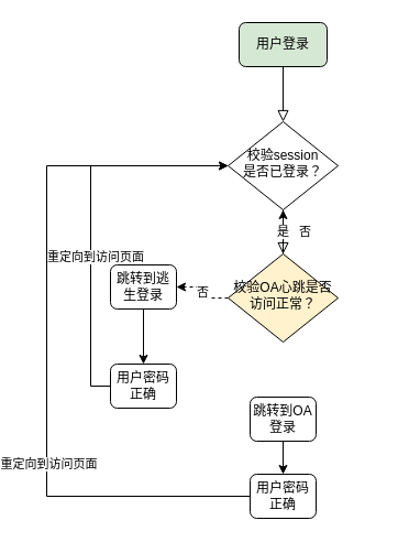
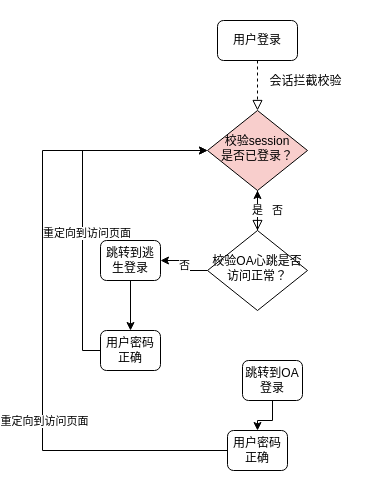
  <mxCell id="0" />
  <mxCell id="1" parent="0" />
- <mxCell id="2" value="" style="rounded=0;html=1;jettySize=auto;orthogonalLoop=1;fontSize=11;endArrow=block;endFill=0;endSize=8;strokeWidth=1;shadow=0;labelBackgroundColor=none;edgeStyle=orthogonalEdgeStyle;" parent="1" source="3" target="5" edge="1"><mxGeometry relative="1" as="geometry" /></mxCell>
- <mxCell id="3" value="用户登录" style="rounded=1;whiteSpace=wrap;html=1;fontSize=12;glass=0;strokeWidth=1;shadow=0;fillColor=#d5e8d4;" parent="1" vertex="1"><mxGeometry x="195" y="20" width="80" height="40" as="geometry" /></mxCell>
+ <mxCell id="2" value="" style="rounded=0;html=1;jettySize=auto;orthogonalLoop=1;fontSize=11;endArrow=block;endFill=0;endSize=8;strokeWidth=1;shadow=0;labelBackgroundColor=none;edgeStyle=orthogonalEdgeStyle;dashed=1;" parent="1" source="3" target="5" edge="1"><mxGeometry relative="1" as="geometry" /></mxCell>
+ <mxCell id="3" value="用户登录" style="rounded=1;whiteSpace=wrap;html=1;fontSize=12;glass=0;strokeWidth=1;shadow=0;" parent="1" vertex="1"><mxGeometry x="195" y="20" width="80" height="40" as="geometry" /></mxCell>
  <mxCell id="4" value="否" style="rounded=0;html=1;jettySize=auto;orthogonalLoop=1;fontSize=11;endArrow=block;endFill=0;endSize=8;strokeWidth=1;shadow=0;labelBackgroundColor=none;edgeStyle=orthogonalEdgeStyle;" parent="1" source="5" edge="1"><mxGeometry y="20" relative="1" as="geometry"><mxPoint as="offset" /><mxPoint x="235" y="230" as="targetPoint" /><Array as="points"><mxPoint x="235" y="200" /><mxPoint x="235" y="200" /></Array></mxGeometry></mxCell>
- <mxCell id="5" value="校验session&lt;br&gt;是否已登录？" style="rhombus;whiteSpace=wrap;html=1;shadow=0;fontFamily=Helvetica;fontSize=12;align=center;strokeWidth=1;spacing=6;spacingTop=-4;" parent="1" vertex="1"><mxGeometry x="185" y="110" width="100" height="80" as="geometry" /></mxCell>
+ <mxCell id="5" value="校验session&lt;br&gt;是否已登录？" style="rhombus;whiteSpace=wrap;html=1;shadow=0;fontFamily=Helvetica;fontSize=12;align=center;strokeWidth=1;spacing=6;spacingTop=-4;fillColor=#f8cecc;" parent="1" vertex="1"><mxGeometry x="185" y="110" width="100" height="80" as="geometry" /></mxCell>
+ <mxCell id="6" value="会话拦截校验" style="text;html=1;align=center;verticalAlign=middle;resizable=0;points=[];autosize=1;strokeColor=none;fillColor=none;" vertex="1" parent="1"><mxGeometry x="238" y="71" width="90" height="20" as="geometry" /></mxCell>
  <mxCell id="7" value="是" style="edgeStyle=orthogonalEdgeStyle;rounded=0;orthogonalLoop=1;jettySize=auto;html=1;" edge="1" parent="1" source="9" target="5"><mxGeometry relative="1" as="geometry" /></mxCell>
- <mxCell id="8" value="否" style="edgeStyle=orthogonalEdgeStyle;rounded=0;orthogonalLoop=1;jettySize=auto;html=1;entryX=1;entryY=0.5;entryDx=0;entryDy=0;dashed=1;" edge="1" parent="1" source="9" target="13"><mxGeometry relative="1" as="geometry" /></mxCell>
- <mxCell id="9" value="校验OA心跳是否访问正常？" style="rhombus;whiteSpace=wrap;html=1;shadow=0;fontFamily=Helvetica;fontSize=12;align=center;strokeWidth=1;spacing=6;spacingTop=-4;fillColor=#fff2cc;" vertex="1" parent="1"><mxGeometry x="185" y="230" width="100" height="80" as="geometry" /></mxCell>
+ <mxCell id="8" value="否" style="edgeStyle=orthogonalEdgeStyle;rounded=0;orthogonalLoop=1;jettySize=auto;html=1;entryX=1;entryY=0.5;entryDx=0;entryDy=0;" edge="1" parent="1" source="9" target="13"><mxGeometry relative="1" as="geometry" /></mxCell>
+ <mxCell id="9" value="校验OA心跳是否访问正常？" style="rhombus;whiteSpace=wrap;html=1;shadow=0;fontFamily=Helvetica;fontSize=12;align=center;strokeWidth=1;spacing=6;spacingTop=-4;" vertex="1" parent="1"><mxGeometry x="185" y="230" width="100" height="80" as="geometry" /></mxCell>
  <mxCell id="10" style="edgeStyle=orthogonalEdgeStyle;rounded=0;orthogonalLoop=1;jettySize=auto;html=1;" edge="1" parent="1" source="11" target="18"><mxGeometry relative="1" as="geometry" /></mxCell>
- <mxCell id="11" value="跳转到OA登录" style="rounded=1;whiteSpace=wrap;html=1;fontSize=12;glass=0;strokeWidth=1;shadow=0;" vertex="1" parent="1"><mxGeometry x="205" y="360" width="60" height="40" as="geometry" /></mxCell>
+ <mxCell id="11" value="跳转到OA登录" style="rounded=1;whiteSpace=wrap;html=1;fontSize=12;glass=0;strokeWidth=1;shadow=0;" vertex="1" parent="1"><mxGeometry x="220" y="360" width="60" height="40" as="geometry" /></mxCell>
  <mxCell id="12" style="edgeStyle=orthogonalEdgeStyle;rounded=0;orthogonalLoop=1;jettySize=auto;html=1;" edge="1" parent="1" source="13" target="15"><mxGeometry relative="1" as="geometry" /></mxCell>
  <mxCell id="13" value="跳转到逃生登录" style="rounded=1;whiteSpace=wrap;html=1;fontSize=12;glass=0;strokeWidth=1;shadow=0;" vertex="1" parent="1"><mxGeometry x="78" y="240" width="60" height="40" as="geometry" /></mxCell>
  <mxCell id="14" value="重定向到访问页面" style="edgeStyle=orthogonalEdgeStyle;rounded=0;orthogonalLoop=1;jettySize=auto;html=1;entryX=0;entryY=0.5;entryDx=0;entryDy=0;exitX=0;exitY=0.5;exitDx=0;exitDy=0;verticalAlign=top;labelPosition=left;verticalLabelPosition=bottom;align=right;" edge="1" parent="1" source="15" target="5"><mxGeometry x="-0.137" y="-50" relative="1" as="geometry"><Array as="points"><mxPoint x="60" y="350" /><mxPoint x="60" y="150" /></Array><mxPoint as="offset" /></mxGeometry></mxCell>
  <mxCell id="15" value="用户密码正确" style="rounded=1;whiteSpace=wrap;html=1;fontSize=12;glass=0;strokeWidth=1;shadow=0;" vertex="1" parent="1"><mxGeometry x="78" y="330" width="60" height="40" as="geometry" /></mxCell>
  <mxCell id="16" style="edgeStyle=orthogonalEdgeStyle;rounded=0;orthogonalLoop=1;jettySize=auto;html=1;entryX=0;entryY=0.5;entryDx=0;entryDy=0;" edge="1" parent="1" source="18" target="5"><mxGeometry relative="1" as="geometry"><Array as="points"><mxPoint x="20" y="450" /><mxPoint x="20" y="150" /></Array></mxGeometry></mxCell>
  <mxCell id="17" value="重定向到访问页面" style="edgeLabel;html=1;align=center;verticalAlign=middle;resizable=0;points=[];" vertex="1" connectable="0" parent="16"><mxGeometry x="-0.028" y="-1" relative="1" as="geometry"><mxPoint y="101" as="offset" /></mxGeometry></mxCell>
  <mxCell id="18" value="用户密码正确" style="rounded=1;whiteSpace=wrap;html=1;fontSize=12;glass=0;strokeWidth=1;shadow=0;" vertex="1" parent="1"><mxGeometry x="205" y="430" width="60" height="40" as="geometry" /></mxCell>
